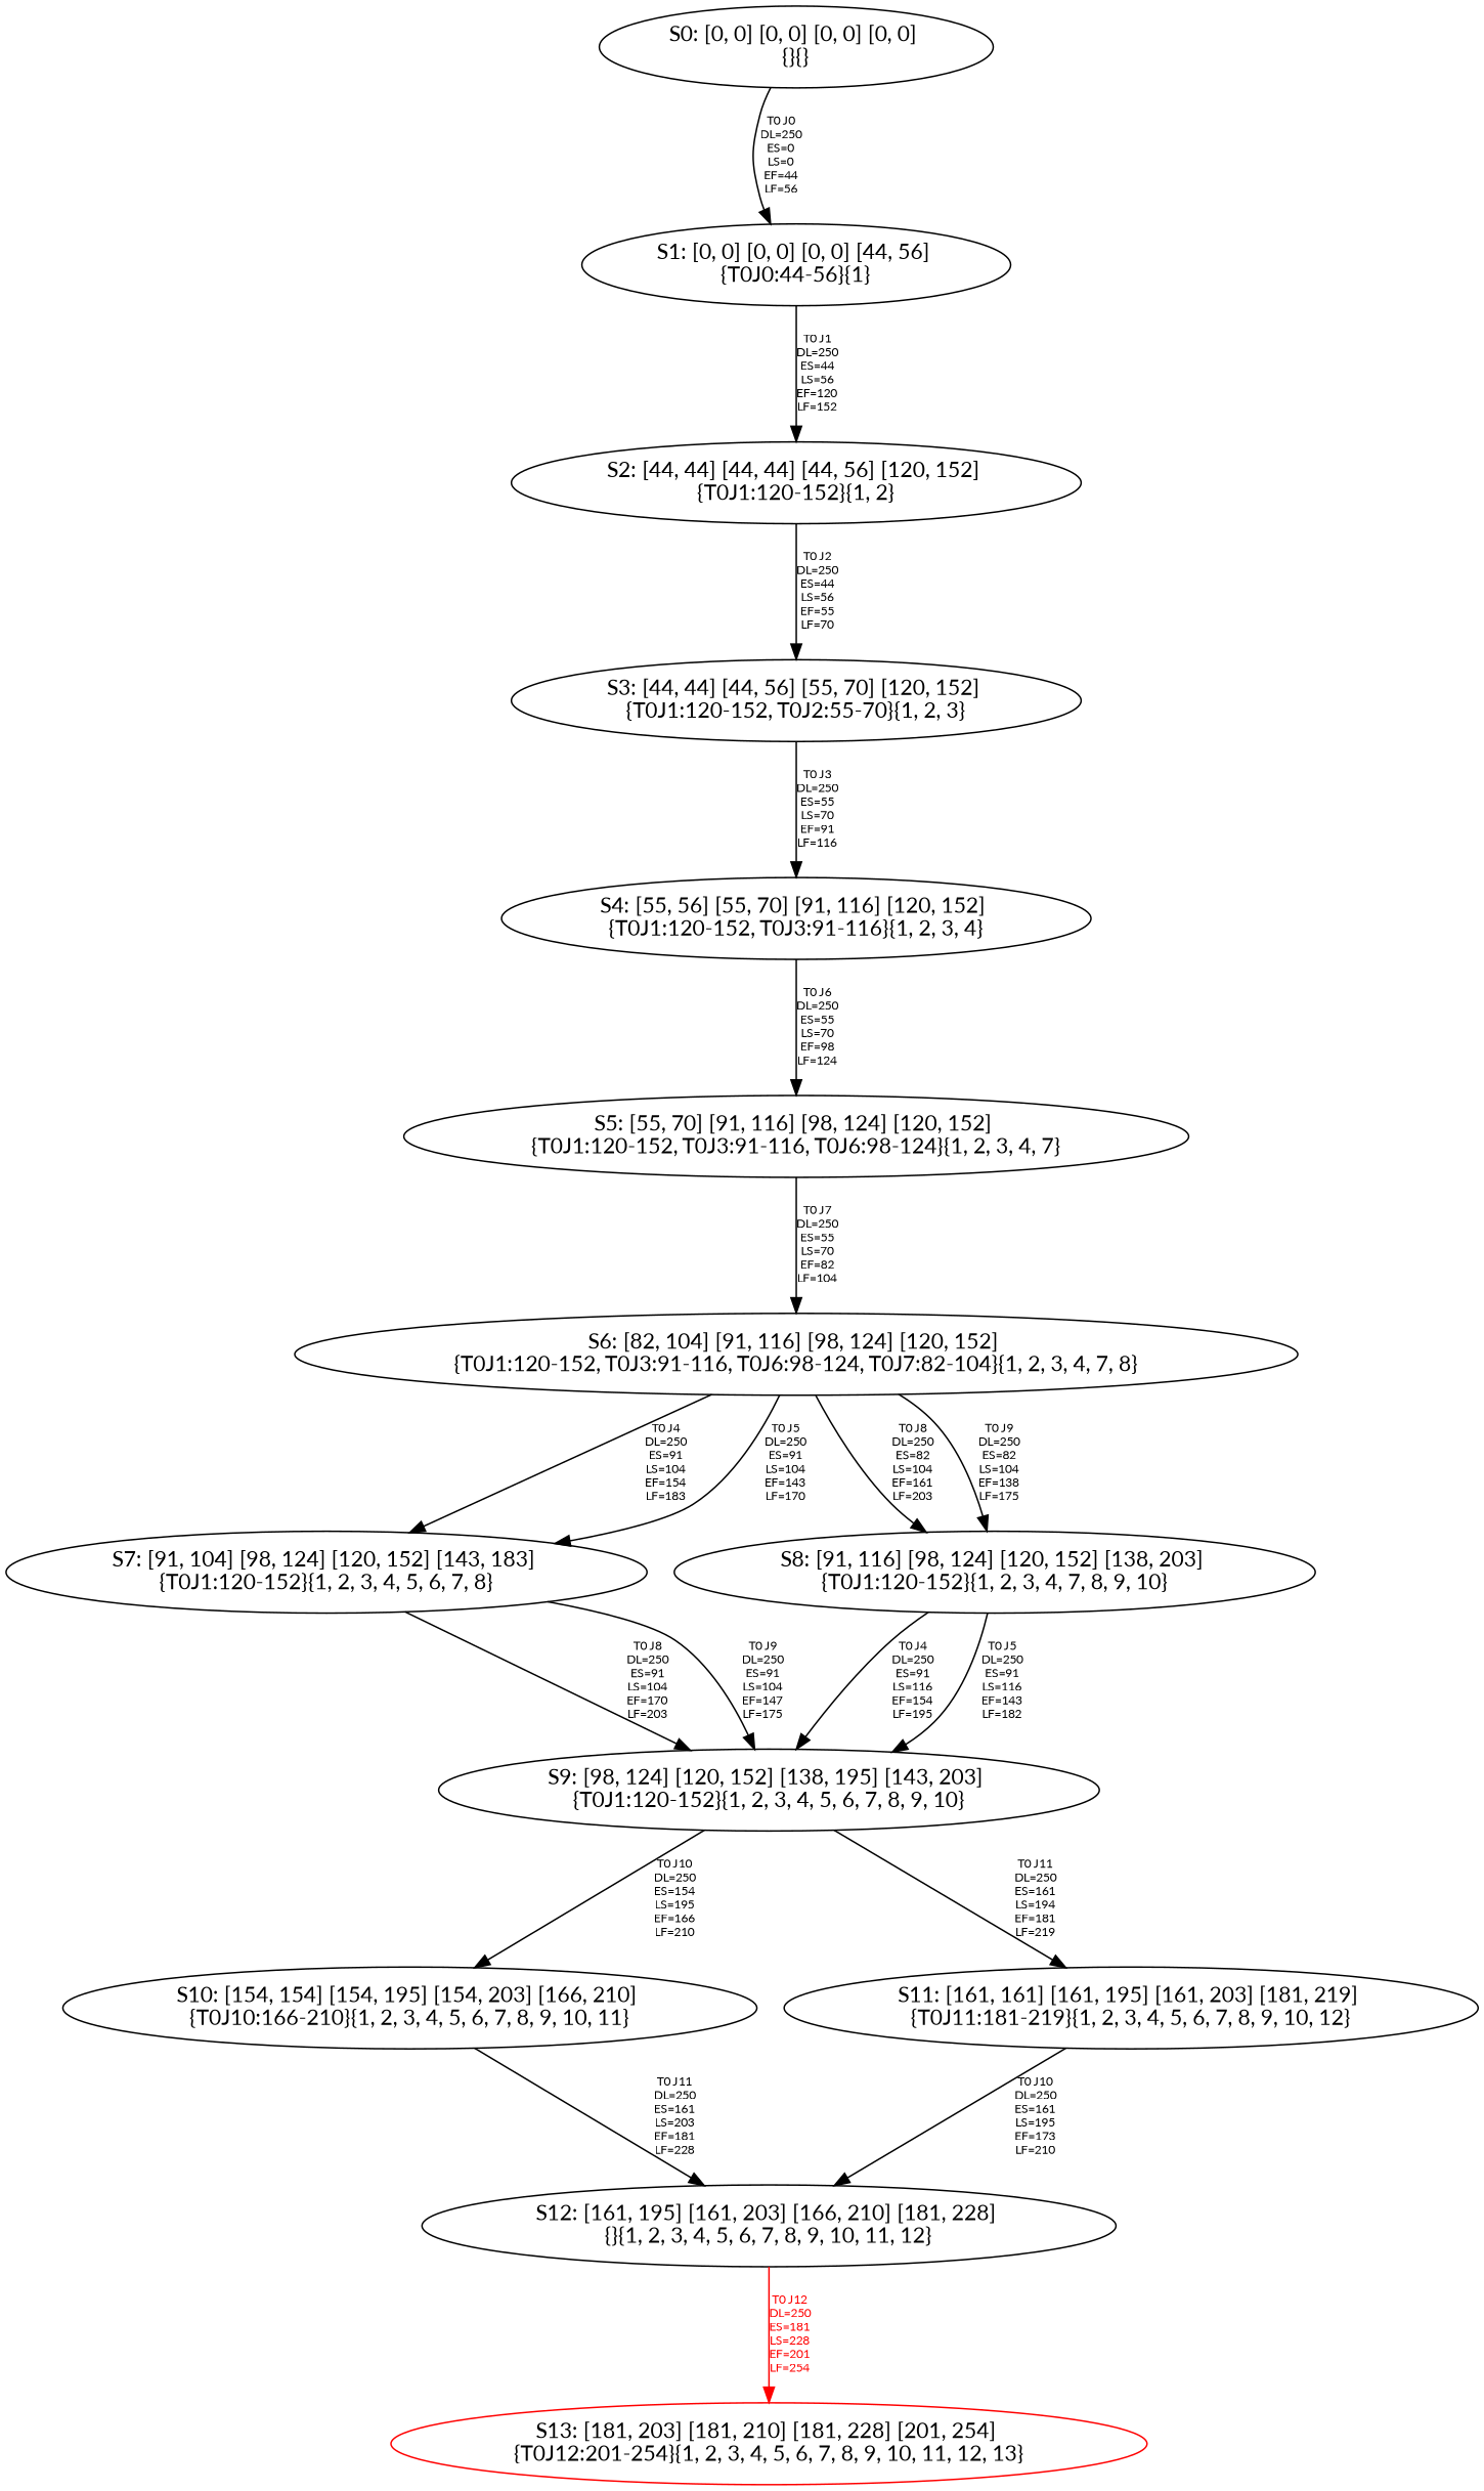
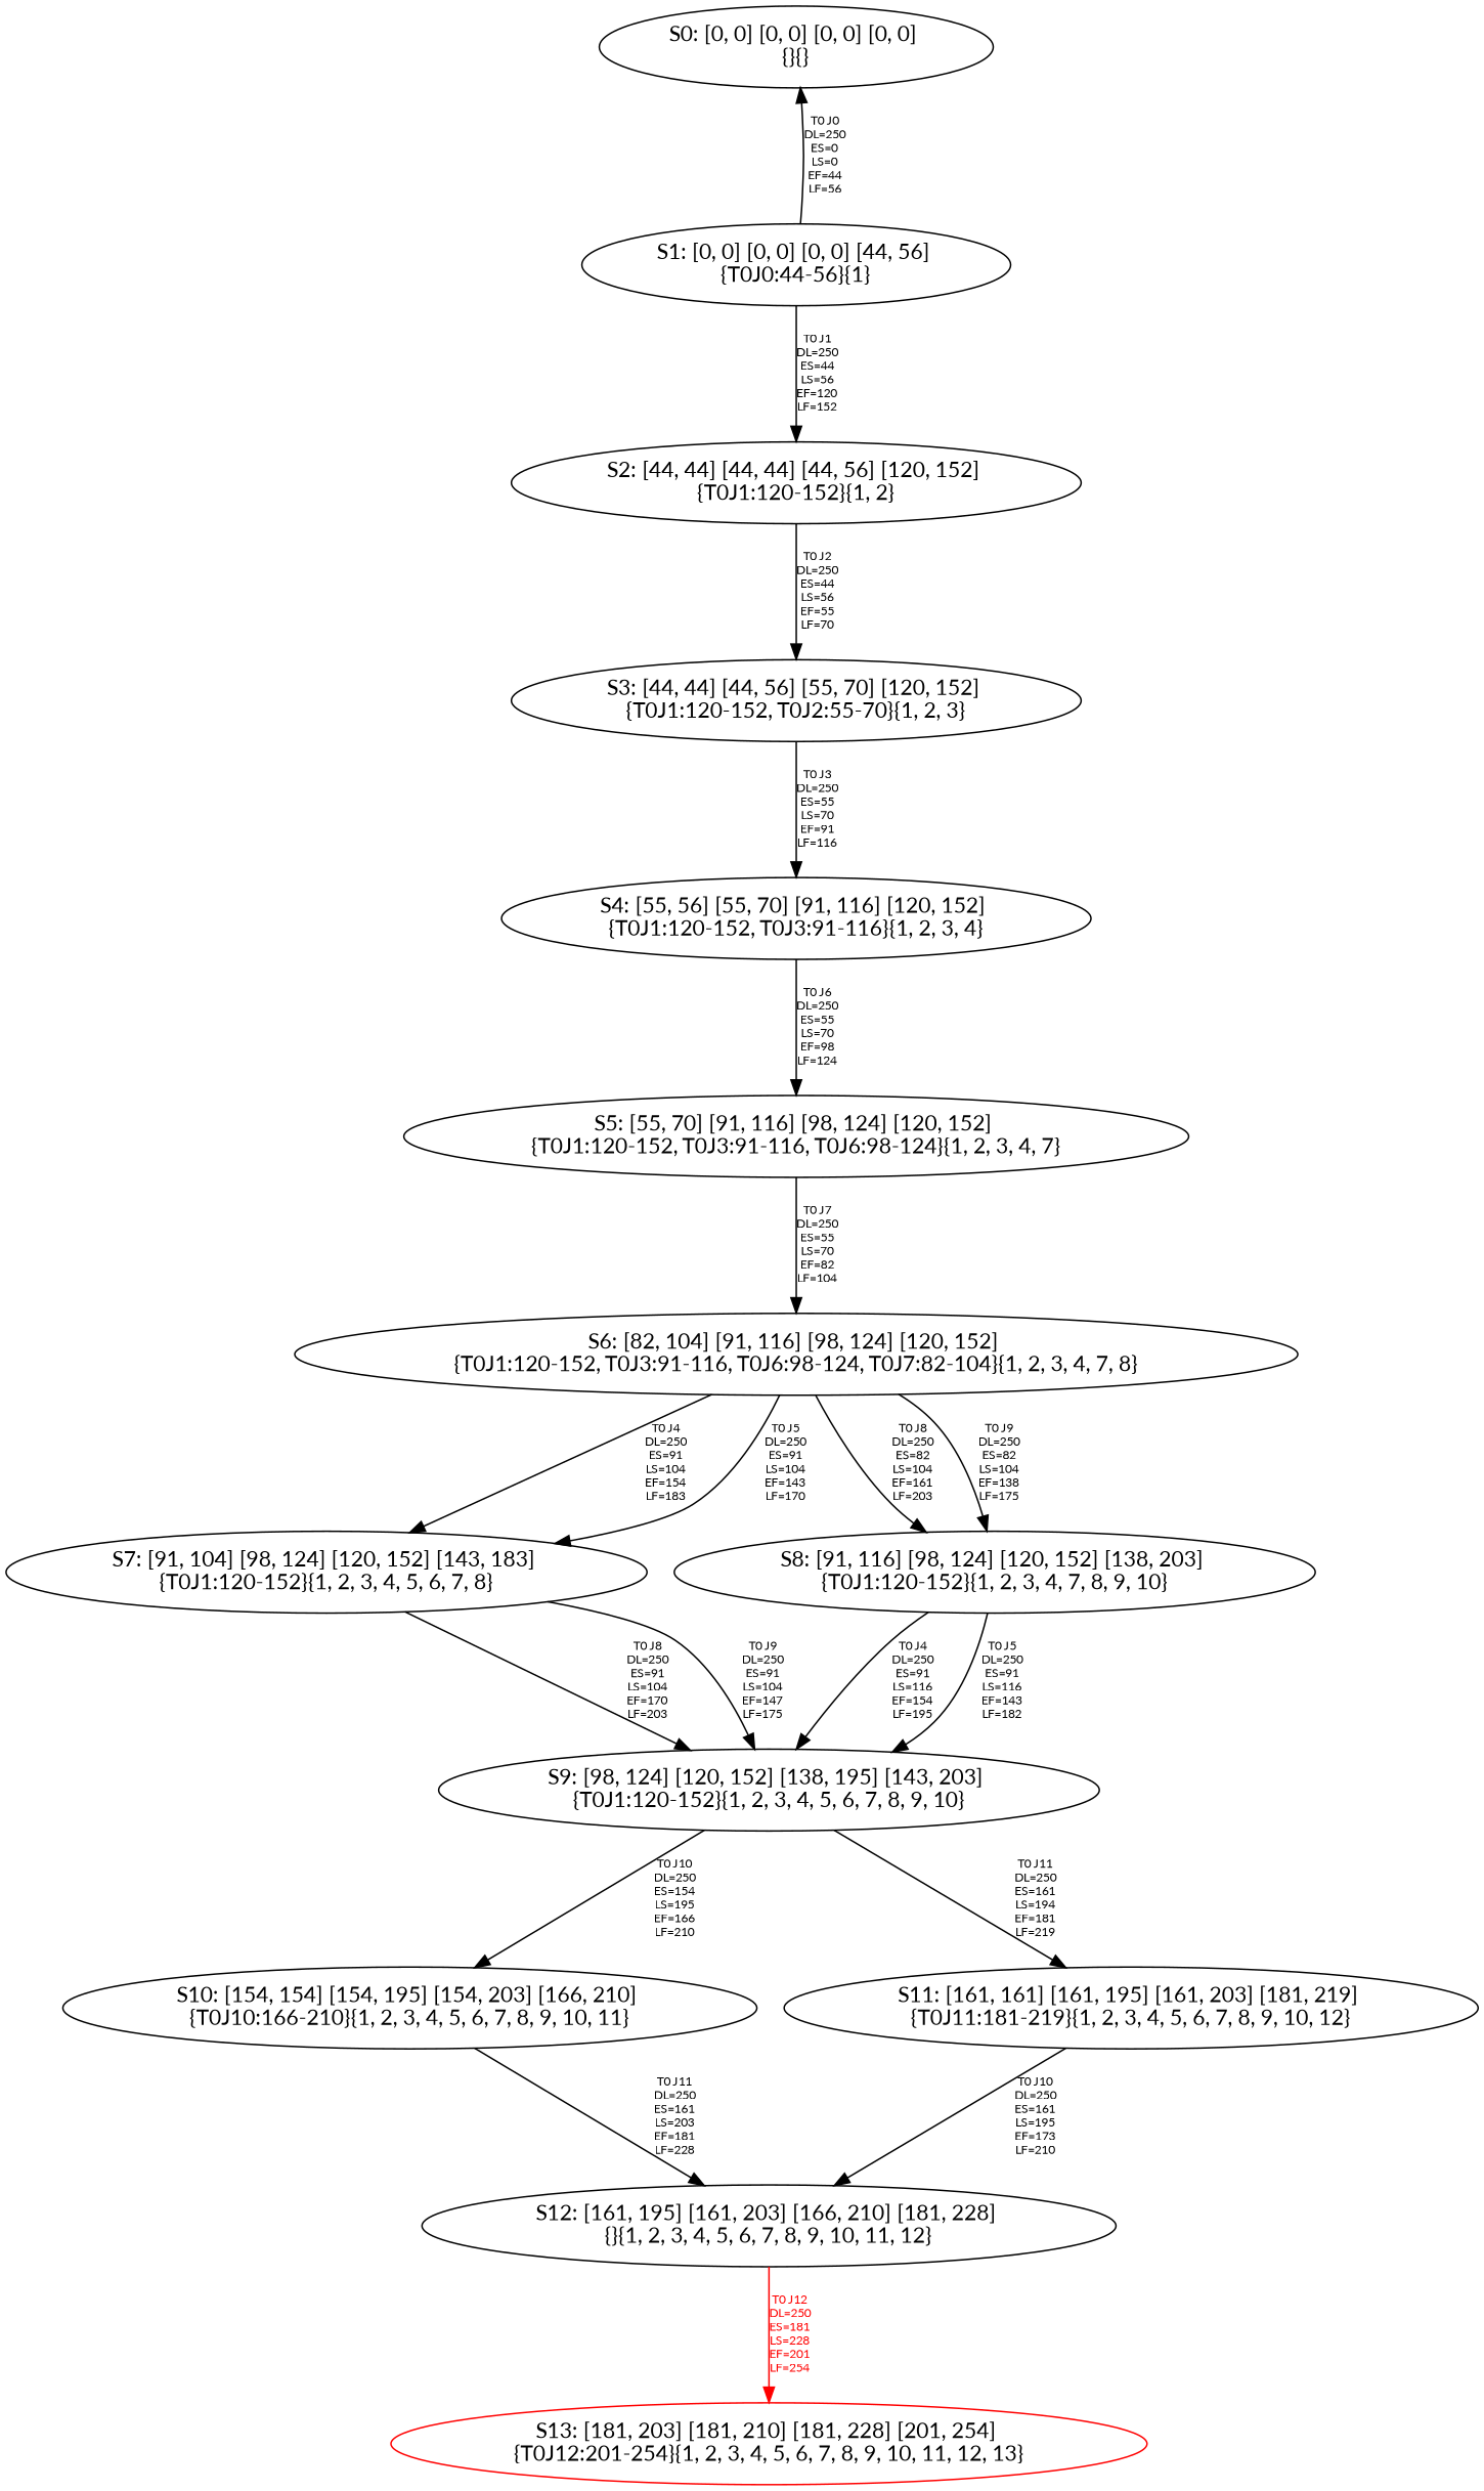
  digraph {
    fontname=Lato
    node [fontname=Lato]
    edge [fontsize=8 fontname=Lato]
    n1 [label="S0: [0, 0] [0, 0] [0, 0] [0, 0] \n{}{}"]
    n2 [label="S1: [0, 0] [0, 0] [0, 0] [44, 56] \n{T0J0:44-56}{1}"]
    n3 [label="S2: [44, 44] [44, 44] [44, 56] [120, 152] \n{T0J1:120-152}{1, 2}"]
    n4 [label="S3: [44, 44] [44, 56] [55, 70] [120, 152] \n{T0J1:120-152, T0J2:55-70}{1, 2, 3}"]
    n5 [label="S4: [55, 56] [55, 70] [91, 116] [120, 152] \n{T0J1:120-152, T0J3:91-116}{1, 2, 3, 4}"]
    n6 [label="S5: [55, 70] [91, 116] [98, 124] [120, 152] \n{T0J1:120-152, T0J3:91-116, T0J6:98-124}{1, 2, 3, 4, 7}"]
    n7 [label="S6: [82, 104] [91, 116] [98, 124] [120, 152] \n{T0J1:120-152, T0J3:91-116, T0J6:98-124, T0J7:82-104}{1, 2, 3, 4, 7, 8}"]
    n8 [label="S7: [91, 104] [98, 124] [120, 152] [143, 183] \n{T0J1:120-152}{1, 2, 3, 4, 5, 6, 7, 8}"]
    n9 [label="S8: [91, 116] [98, 124] [120, 152] [138, 203] \n{T0J1:120-152}{1, 2, 3, 4, 7, 8, 9, 10}"]
    n10 [label="S9: [98, 124] [120, 152] [138, 195] [143, 203] \n{T0J1:120-152}{1, 2, 3, 4, 5, 6, 7, 8, 9, 10}"]
    n11 [label="S10: [154, 154] [154, 195] [154, 203] [166, 210] \n{T0J10:166-210}{1, 2, 3, 4, 5, 6, 7, 8, 9, 10, 11}"]
    n12 [label="S11: [161, 161] [161, 195] [161, 203] [181, 219] \n{T0J11:181-219}{1, 2, 3, 4, 5, 6, 7, 8, 9, 10, 12}"]
    n13 [label="S12: [161, 195] [161, 203] [166, 210] [181, 228] \n{}{1, 2, 3, 4, 5, 6, 7, 8, 9, 10, 11, 12}"]
    n14 [color=Red label="S13: [181, 203] [181, 210] [181, 228] [201, 254] \n{T0J12:201-254}{1, 2, 3, 4, 5, 6, 7, 8, 9, 10, 11, 12, 13}"]
-   n1 -> n2 [label="T0 J0\nDL=250\nES=0\nLS=0\nEF=44\nLF=56"]
+   n2 -> n1 [label="T0 J0\nDL=250\nES=0\nLS=0\nEF=44\nLF=56"]
    n2 -> n3 [label="T0 J1\nDL=250\nES=44\nLS=56\nEF=120\nLF=152"]
    n3 -> n4 [label="T0 J2\nDL=250\nES=44\nLS=56\nEF=55\nLF=70"]
    n4 -> n5 [label="T0 J3\nDL=250\nES=55\nLS=70\nEF=91\nLF=116"]
    n5 -> n6 [label="T0 J6\nDL=250\nES=55\nLS=70\nEF=98\nLF=124"]
    n6 -> n7 [label="T0 J7\nDL=250\nES=55\nLS=70\nEF=82\nLF=104"]
    n7 -> n8 [label="T0 J4\nDL=250\nES=91\nLS=104\nEF=154\nLF=183"]
    n7 -> n8 [label="T0 J5\nDL=250\nES=91\nLS=104\nEF=143\nLF=170"]
    n7 -> n9 [label="T0 J8\nDL=250\nES=82\nLS=104\nEF=161\nLF=203"]
    n7 -> n9 [label="T0 J9\nDL=250\nES=82\nLS=104\nEF=138\nLF=175"]
    n8 -> n10 [label="T0 J8\nDL=250\nES=91\nLS=104\nEF=170\nLF=203"]
    n8 -> n10 [label="T0 J9\nDL=250\nES=91\nLS=104\nEF=147\nLF=175"]
    n9 -> n10 [label="T0 J4\nDL=250\nES=91\nLS=116\nEF=154\nLF=195"]
    n9 -> n10 [label="T0 J5\nDL=250\nES=91\nLS=116\nEF=143\nLF=182"]
    n10 -> n11 [label="T0 J10\nDL=250\nES=154\nLS=195\nEF=166\nLF=210"]
    n10 -> n12 [label="T0 J11\nDL=250\nES=161\nLS=194\nEF=181\nLF=219"]
    n11 -> n13 [label="T0 J11\nDL=250\nES=161\nLS=203\nEF=181\nLF=228"]
    n12 -> n13 [label="T0 J10\nDL=250\nES=161\nLS=195\nEF=173\nLF=210"]
    n13 -> n14 [color=Red fontcolor=Red label="T0 J12\nDL=250\nES=181\nLS=228\nEF=201\nLF=254"]
  }
